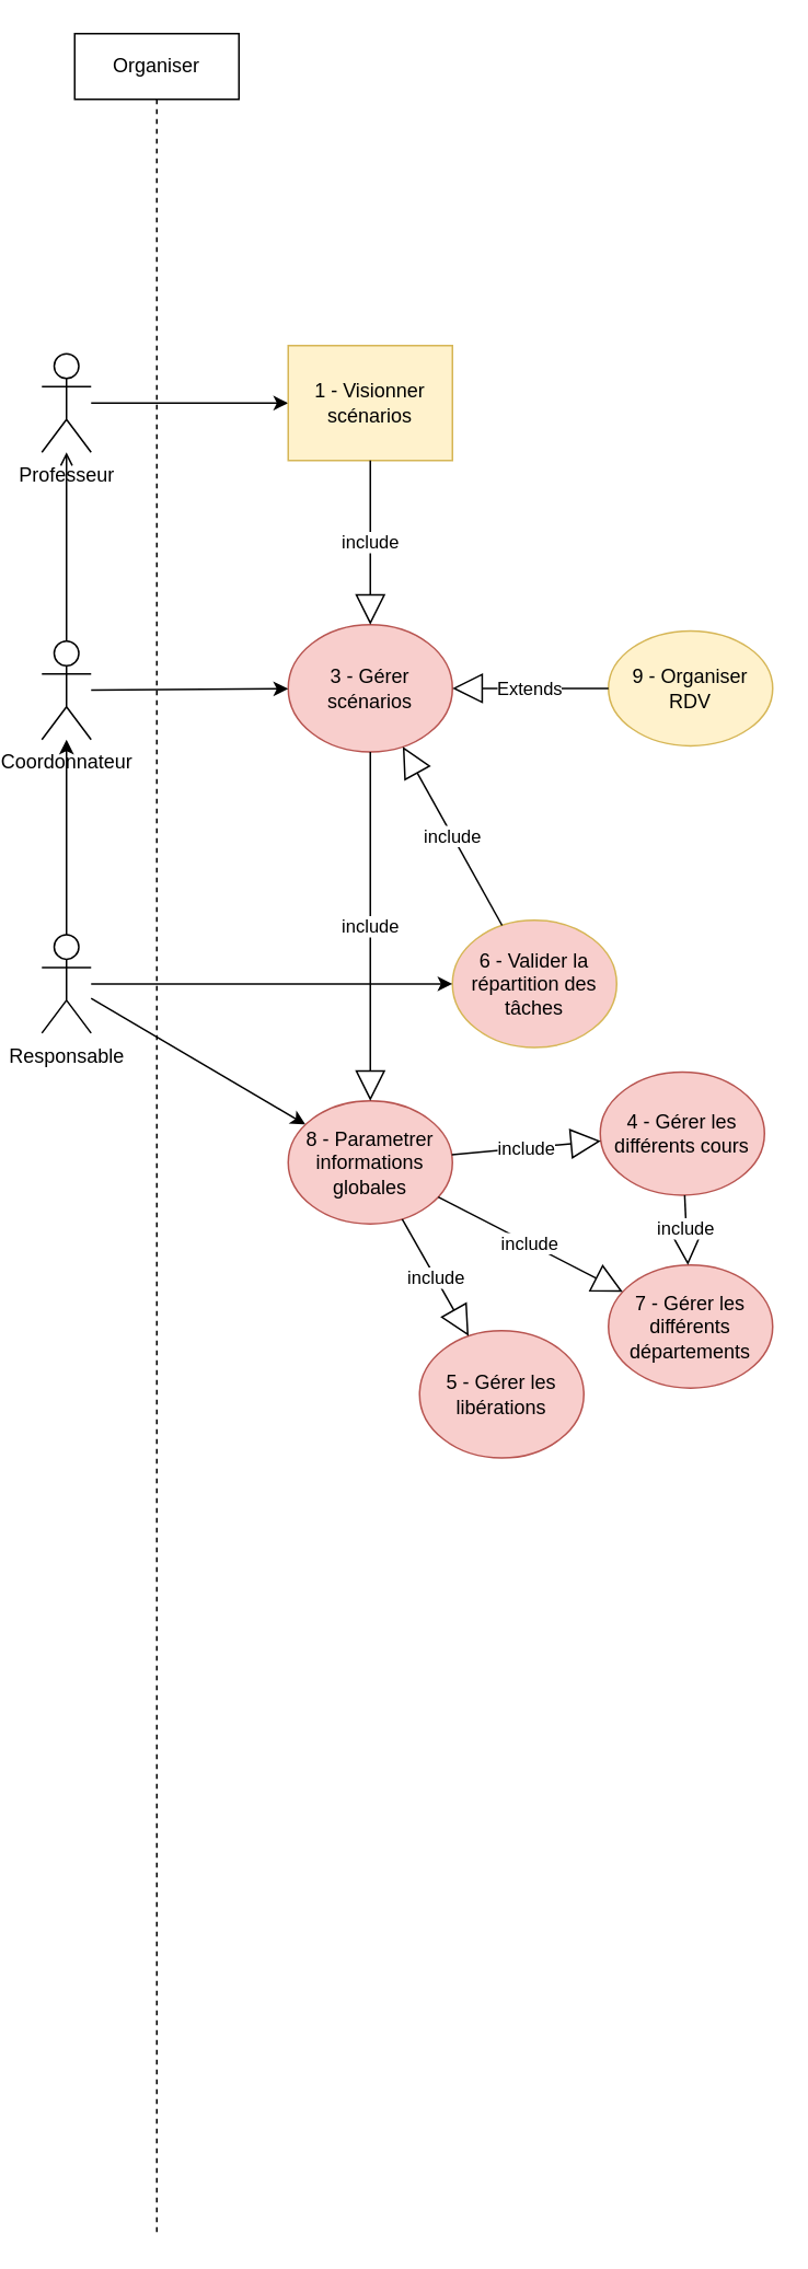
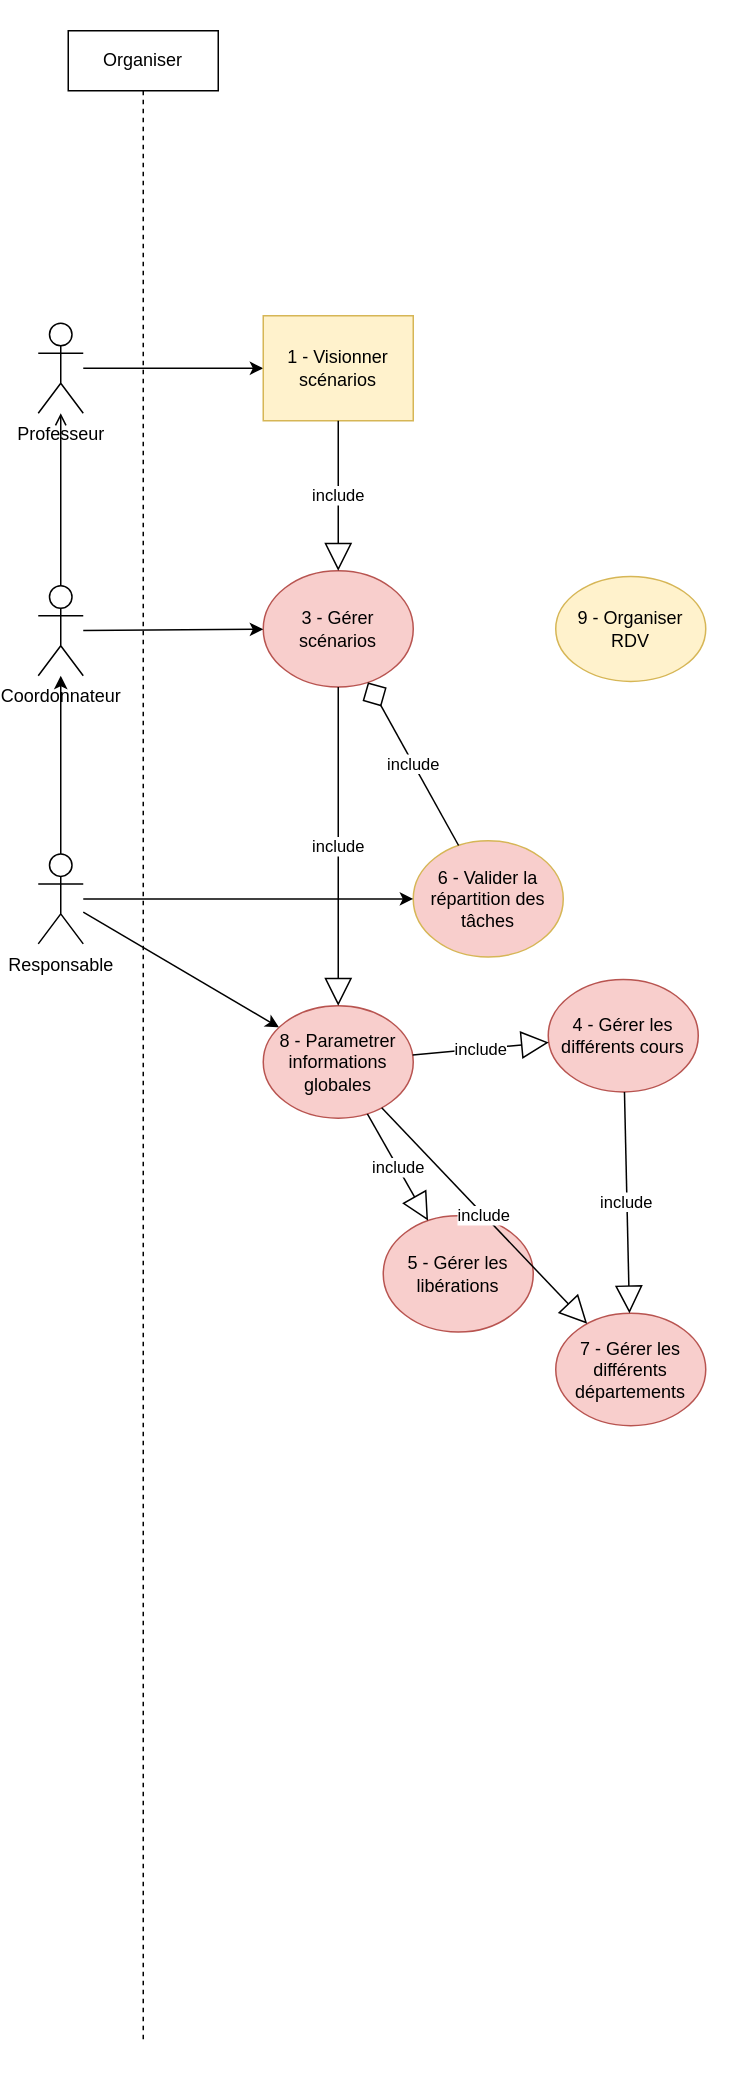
  <mxCell id="0" />
  <mxCell id="1" parent="0" />
  <mxCell id="2" value="Organiser" style="shape=umlLifeline;perimeter=lifelinePerimeter;whiteSpace=wrap;html=1;container=1;collapsible=0;recursiveResize=0;outlineConnect=0;" parent="1" vertex="1"><mxGeometry x="40" y="20" width="100" height="1340" as="geometry" /></mxCell>
  <mxCell id="3" value="Coordonnateur" style="shape=umlActor;verticalLabelPosition=bottom;verticalAlign=top;html=1;" parent="2" vertex="1"><mxGeometry x="-20" y="370" width="30" height="60" as="geometry" /></mxCell>
  <mxCell id="4" style="edgeStyle=none;html=1;" parent="1" source="5" target="15" edge="1"><mxGeometry relative="1" as="geometry" /></mxCell>
  <mxCell id="5" value="Professeur" style="shape=umlActor;verticalLabelPosition=bottom;verticalAlign=top;html=1;" parent="1" vertex="1"><mxGeometry x="20" y="215" width="30" height="60" as="geometry" /></mxCell>
  <mxCell id="6" value="3 - Gérer scénarios" style="ellipse;whiteSpace=wrap;html=1;fillColor=#f8cecc;strokeColor=#b85450;" parent="1" vertex="1"><mxGeometry x="170" y="380" width="100" height="77.5" as="geometry" /></mxCell>
  <mxCell id="7" style="edgeStyle=none;html=1;" parent="1" source="3" target="6" edge="1"><mxGeometry relative="1" as="geometry"><mxPoint x="165" y="386.751" as="sourcePoint" /></mxGeometry></mxCell>
  <mxCell id="8" value="4 - Gérer les différents cours" style="ellipse;whiteSpace=wrap;html=1;fillColor=#f8cecc;strokeColor=#b85450;" parent="1" vertex="1"><mxGeometry x="360" y="652.5" width="100" height="75" as="geometry" /></mxCell>
  <mxCell id="9" value="6 - Valider la répartition des tâches" style="ellipse;whiteSpace=wrap;html=1;fillColor=#f8cecc;strokeColor=#d6b656;" parent="1" vertex="1"><mxGeometry x="270" y="560" width="100" height="77.5" as="geometry" /></mxCell>
  <mxCell id="10" style="edgeStyle=none;html=1;" parent="1" source="13" target="9" edge="1"><mxGeometry relative="1" as="geometry" /></mxCell>
  <mxCell id="11" style="edgeStyle=none;html=1;" parent="1" source="13" target="18" edge="1"><mxGeometry relative="1" as="geometry" /></mxCell>
  <mxCell id="12" style="edgeStyle=none;html=1;" parent="1" source="13" target="3" edge="1"><mxGeometry relative="1" as="geometry" /></mxCell>
  <mxCell id="13" value="Responsable" style="shape=umlActor;verticalLabelPosition=bottom;verticalAlign=top;html=1;" parent="1" vertex="1"><mxGeometry x="20" y="568.75" width="30" height="60" as="geometry" /></mxCell>
  <mxCell id="14" value="5 - Gérer les libérations" style="ellipse;whiteSpace=wrap;html=1;fillColor=#f8cecc;strokeColor=#b85450;" parent="1" vertex="1"><mxGeometry x="250" y="810" width="100" height="77.5" as="geometry" /></mxCell>
  <mxCell id="15" value="1 - Visionner scénarios" style="whiteSpace=wrap;html=1;fillColor=#fff2cc;strokeColor=#d6b656;rounded=0;" parent="1" vertex="1"><mxGeometry x="170" y="210" width="100" height="70" as="geometry" /></mxCell>
- <mxCell id="16" value="include" style="endArrow=block;endSize=16;endFill=0;html=1;" parent="1" source="9" target="6" edge="1"><mxGeometry width="160" relative="1" as="geometry"><mxPoint x="330" y="570" as="sourcePoint" /><mxPoint x="392.908" y="407.398" as="targetPoint" /></mxGeometry></mxCell>
- <mxCell id="17" value="7 - Gérer les différents départements" style="ellipse;whiteSpace=wrap;html=1;fillColor=#f8cecc;strokeColor=#b85450;" parent="1" vertex="1"><mxGeometry x="365" y="770" width="100" height="75" as="geometry" /></mxCell>
+ <mxCell id="16" value="include" style="endArrow=diamond;endSize=16;endFill=0;html=1;" parent="1" source="9" target="6" edge="1"><mxGeometry width="160" relative="1" as="geometry"><mxPoint x="330" y="570" as="sourcePoint" /><mxPoint x="392.908" y="407.398" as="targetPoint" /></mxGeometry></mxCell>
+ <mxCell id="17" value="7 - Gérer les différents départements" style="ellipse;whiteSpace=wrap;html=1;fillColor=#f8cecc;strokeColor=#b85450;" parent="1" vertex="1"><mxGeometry x="365" y="875" width="100" height="75" as="geometry" /></mxCell>
  <mxCell id="18" value="8 - Parametrer informations globales" style="ellipse;whiteSpace=wrap;html=1;fillColor=#f8cecc;strokeColor=#b85450;" parent="1" vertex="1"><mxGeometry x="170" y="670" width="100" height="75" as="geometry" /></mxCell>
  <mxCell id="19" value="include" style="endArrow=block;endSize=16;endFill=0;html=1;" parent="1" source="8" target="17" edge="1"><mxGeometry width="160" relative="1" as="geometry"><mxPoint x="540" y="770" as="sourcePoint" /><mxPoint x="360" y="540" as="targetPoint" /></mxGeometry></mxCell>
  <mxCell id="20" value="include" style="endArrow=block;endSize=16;endFill=0;html=1;" parent="1" source="18" target="17" edge="1"><mxGeometry width="160" relative="1" as="geometry"><mxPoint x="388.685" y="671.63" as="sourcePoint" /><mxPoint x="320" y="670" as="targetPoint" /></mxGeometry></mxCell>
  <mxCell id="21" value="include" style="endArrow=block;endSize=16;endFill=0;html=1;" parent="1" source="18" target="14" edge="1"><mxGeometry width="160" relative="1" as="geometry"><mxPoint x="398.685" y="681.63" as="sourcePoint" /><mxPoint x="250" y="800" as="targetPoint" /></mxGeometry></mxCell>
  <mxCell id="22" value="include" style="endArrow=block;endSize=16;endFill=0;html=1;" parent="1" source="6" target="18" edge="1"><mxGeometry width="160" relative="1" as="geometry"><mxPoint x="160" y="510" as="sourcePoint" /><mxPoint x="249.773" y="464.341" as="targetPoint" /></mxGeometry></mxCell>
  <mxCell id="23" value="9 - Organiser RDV" style="ellipse;whiteSpace=wrap;html=1;fillColor=#fff2cc;strokeColor=#d6b656;" parent="1" vertex="1"><mxGeometry x="365" y="383.75" width="100" height="70" as="geometry" /></mxCell>
- <mxCell id="24" value="Extends" style="endArrow=block;endSize=16;endFill=0;html=1;" parent="1" source="23" target="6" edge="1"><mxGeometry width="160" relative="1" as="geometry"><mxPoint x="397.526" y="284.017" as="sourcePoint" /><mxPoint x="277.45" y="256.035" as="targetPoint" /></mxGeometry></mxCell>
  <mxCell id="25" value="include" style="endArrow=block;endSize=16;endFill=0;html=1;" parent="1" source="15" target="6" edge="1"><mxGeometry width="160" relative="1" as="geometry"><mxPoint x="310.198" y="573.168" as="sourcePoint" /><mxPoint x="249.773" y="464.341" as="targetPoint" /></mxGeometry></mxCell>
  <mxCell id="26" style="edgeStyle=none;html=1;endArrow=open;" parent="1" source="3" target="5" edge="1"><mxGeometry relative="1" as="geometry" /></mxCell>
  <mxCell id="27" value="include" style="endArrow=block;endSize=16;endFill=0;html=1;" edge="1" parent="1" source="18" target="8"><mxGeometry width="160" relative="1" as="geometry"><mxPoint x="276.737" y="730.824" as="sourcePoint" /><mxPoint x="393.276" y="764.15" as="targetPoint" /></mxGeometry></mxCell>
